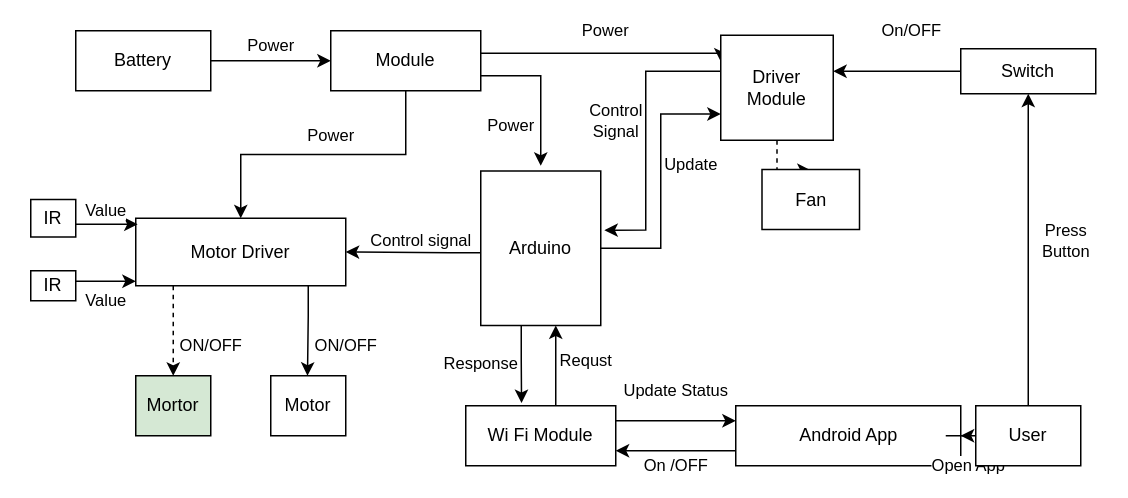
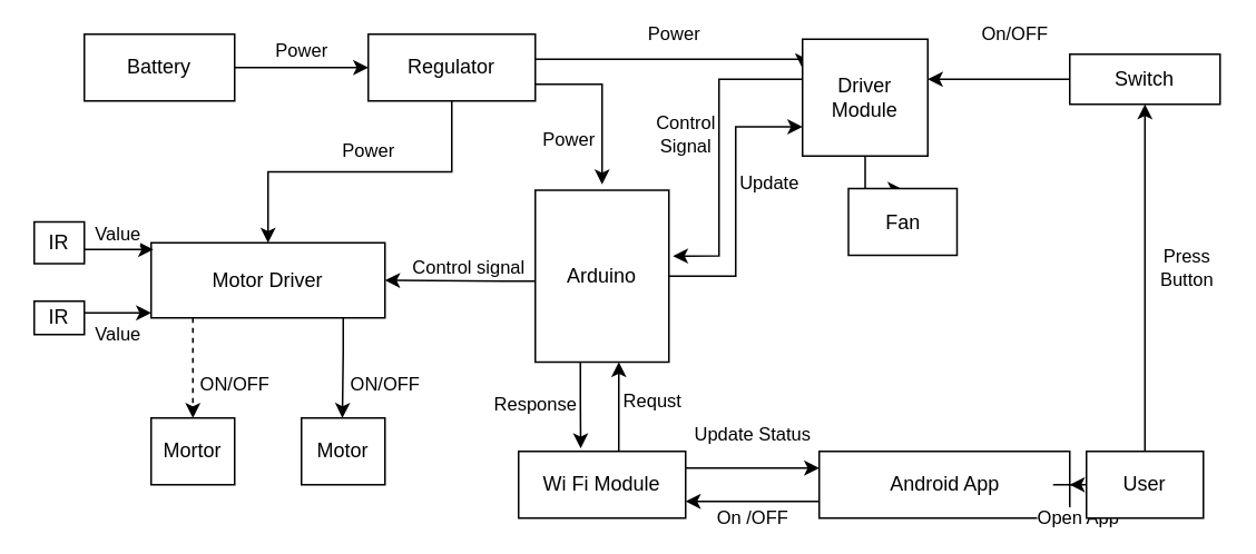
  <mxCell id="0" />
  <mxCell id="1" parent="0" />
  <mxCell id="2" value="ON/OFF" style="edgeStyle=orthogonalEdgeStyle;rounded=0;orthogonalLoop=1;jettySize=auto;html=1;entryX=0.5;entryY=0;entryDx=0;entryDy=0;dashed=1;" edge="1" parent="1" source="3" target="14"><mxGeometry x="0.333" y="25" relative="1" as="geometry"><Array as="points"><mxPoint x="115" y="210" /><mxPoint x="115" y="210" /></Array><mxPoint as="offset" /></mxGeometry></mxCell>
  <mxCell id="3" value="Motor Driver" style="rounded=0;whiteSpace=wrap;html=1;" vertex="1" parent="1"><mxGeometry x="90" y="145" width="140" height="45" as="geometry" /></mxCell>
  <mxCell id="4" value="On /OFF" style="edgeStyle=orthogonalEdgeStyle;rounded=0;orthogonalLoop=1;jettySize=auto;html=1;" edge="1" parent="1" source="5" target="12"><mxGeometry x="0.5" y="22" relative="1" as="geometry"><Array as="points"><mxPoint x="430" y="300" /><mxPoint x="430" y="300" /></Array><mxPoint x="20" y="-12" as="offset" /></mxGeometry></mxCell>
  <mxCell id="5" value="Android App" style="html=1;" vertex="1" parent="1"><mxGeometry x="490" y="270" width="150" height="40" as="geometry" /></mxCell>
  <mxCell id="6" value="Response" style="edgeStyle=orthogonalEdgeStyle;rounded=0;orthogonalLoop=1;jettySize=auto;html=1;entryX=0.372;entryY=-0.045;entryDx=0;entryDy=0;entryPerimeter=0;" edge="1" parent="1" source="9" target="12"><mxGeometry x="-0.087" y="-27" relative="1" as="geometry"><Array as="points"><mxPoint x="347" y="240" /><mxPoint x="347" y="240" /></Array><mxPoint y="1" as="offset" /></mxGeometry></mxCell>
  <mxCell id="7" value="Control signal" style="edgeStyle=orthogonalEdgeStyle;rounded=0;orthogonalLoop=1;jettySize=auto;html=1;entryX=1;entryY=0.5;entryDx=0;entryDy=0;" edge="1" parent="1" source="9" target="3"><mxGeometry x="-0.111" y="-8" relative="1" as="geometry"><Array as="points"><mxPoint x="300" y="168" /><mxPoint x="300" y="168" /></Array><mxPoint as="offset" /></mxGeometry></mxCell>
  <mxCell id="8" value="Update" style="edgeStyle=orthogonalEdgeStyle;rounded=0;orthogonalLoop=1;jettySize=auto;html=1;entryX=0;entryY=0.75;entryDx=0;entryDy=0;" edge="1" parent="1" source="9" target="23"><mxGeometry x="0.129" y="-20" relative="1" as="geometry"><mxPoint as="offset" /></mxGeometry></mxCell>
  <mxCell id="9" value="Arduino" style="rounded=0;whiteSpace=wrap;html=1;" vertex="1" parent="1"><mxGeometry x="320" y="113.5" width="80" height="103" as="geometry" /></mxCell>
  <mxCell id="10" value="Update Status" style="edgeStyle=orthogonalEdgeStyle;rounded=0;orthogonalLoop=1;jettySize=auto;html=1;entryX=0;entryY=0.25;entryDx=0;entryDy=0;" edge="1" parent="1" source="12" target="5"><mxGeometry y="20" relative="1" as="geometry"><Array as="points"><mxPoint x="420" y="280" /><mxPoint x="420" y="280" /></Array><mxPoint as="offset" /></mxGeometry></mxCell>
  <mxCell id="11" value="Requst" style="edgeStyle=orthogonalEdgeStyle;rounded=0;orthogonalLoop=1;jettySize=auto;html=1;" edge="1" parent="1" source="12" target="9"><mxGeometry x="0.121" y="-20" relative="1" as="geometry"><Array as="points"><mxPoint x="370" y="240" /><mxPoint x="370" y="240" /></Array><mxPoint as="offset" /></mxGeometry></mxCell>
  <mxCell id="12" value="Wi Fi Module" style="rounded=0;whiteSpace=wrap;html=1;" vertex="1" parent="1"><mxGeometry x="310" y="270" width="100" height="40" as="geometry" /></mxCell>
  <mxCell id="13" value="Motor" style="rounded=0;whiteSpace=wrap;html=1;" vertex="1" parent="1"><mxGeometry x="180" y="250" width="50" height="40" as="geometry" /></mxCell>
- <mxCell id="14" value="Mortor" style="rounded=0;whiteSpace=wrap;html=1;fillColor=#d5e8d4;" vertex="1" parent="1"><mxGeometry x="90" y="250" width="50" height="40" as="geometry" /></mxCell>
+ <mxCell id="14" value="Mortor" style="rounded=0;whiteSpace=wrap;html=1;" vertex="1" parent="1"><mxGeometry x="90" y="250" width="50" height="40" as="geometry" /></mxCell>
  <mxCell id="15" value="Power" style="edgeStyle=orthogonalEdgeStyle;rounded=0;orthogonalLoop=1;jettySize=auto;html=1;" edge="1" parent="1" source="16" target="20"><mxGeometry y="10" relative="1" as="geometry"><mxPoint as="offset" /></mxGeometry></mxCell>
  <mxCell id="16" value="Battery" style="rounded=0;whiteSpace=wrap;html=1;" vertex="1" parent="1"><mxGeometry x="50" y="20" width="90" height="40" as="geometry" /></mxCell>
  <mxCell id="17" value="Power" style="edgeStyle=orthogonalEdgeStyle;rounded=0;orthogonalLoop=1;jettySize=auto;html=1;" edge="1" parent="1" source="20"><mxGeometry x="0.455" y="-20" relative="1" as="geometry"><mxPoint x="360" y="110" as="targetPoint" /><Array as="points"><mxPoint x="360" y="50" /></Array><mxPoint as="offset" /></mxGeometry></mxCell>
  <mxCell id="18" value="Power" style="edgeStyle=orthogonalEdgeStyle;rounded=0;orthogonalLoop=1;jettySize=auto;html=1;" edge="1" parent="1" source="20" target="3"><mxGeometry x="-0.046" y="-13" relative="1" as="geometry"><mxPoint as="offset" /></mxGeometry></mxCell>
  <mxCell id="19" value="Power" style="edgeStyle=orthogonalEdgeStyle;rounded=0;orthogonalLoop=1;jettySize=auto;html=1;entryX=0;entryY=0.25;entryDx=0;entryDy=0;" edge="1" parent="1" source="20" target="23"><mxGeometry y="15" relative="1" as="geometry"><Array as="points"><mxPoint x="380" y="35" /><mxPoint x="380" y="35" /></Array><mxPoint as="offset" /></mxGeometry></mxCell>
- <mxCell id="20" value="Module" style="rounded=0;whiteSpace=wrap;html=1;" vertex="1" parent="1"><mxGeometry x="220" y="20" width="100" height="40" as="geometry" /></mxCell>
- <mxCell id="21" value="Turn ON" style="edgeStyle=orthogonalEdgeStyle;rounded=0;orthogonalLoop=1;jettySize=auto;html=1;dashed=1;" edge="1" parent="1" source="23" target="24"><mxGeometry x="-0.084" y="30" relative="1" as="geometry"><mxPoint as="offset" /></mxGeometry></mxCell>
+ <mxCell id="20" value="Regulator" style="rounded=0;whiteSpace=wrap;html=1;" vertex="1" parent="1"><mxGeometry x="220" y="20" width="100" height="40" as="geometry" /></mxCell>
+ <mxCell id="21" value="Turn ON" style="edgeStyle=orthogonalEdgeStyle;rounded=0;orthogonalLoop=1;jettySize=auto;html=1;" edge="1" parent="1" source="23" target="24"><mxGeometry x="-0.084" y="30" relative="1" as="geometry"><mxPoint as="offset" /></mxGeometry></mxCell>
  <mxCell id="22" value="Control&lt;br&gt;Signal&lt;br&gt;" style="edgeStyle=orthogonalEdgeStyle;rounded=0;orthogonalLoop=1;jettySize=auto;html=1;entryX=1.03;entryY=0.383;entryDx=0;entryDy=0;entryPerimeter=0;" edge="1" parent="1" source="23" target="9"><mxGeometry x="-0.457" y="39" relative="1" as="geometry"><mxPoint x="400" y="110" as="targetPoint" /><Array as="points"><mxPoint x="430" y="47" /><mxPoint x="430" y="153" /></Array><mxPoint x="-59" y="33" as="offset" /></mxGeometry></mxCell>
  <mxCell id="23" value="Driver Module" style="rounded=0;whiteSpace=wrap;html=1;" vertex="1" parent="1"><mxGeometry x="480" y="23" width="75" height="70" as="geometry" /></mxCell>
  <mxCell id="24" value="Fan" style="rounded=0;whiteSpace=wrap;html=1;" vertex="1" parent="1"><mxGeometry x="507.5" y="112.5" width="65" height="40" as="geometry" /></mxCell>
  <mxCell id="25" value="Value" style="edgeStyle=orthogonalEdgeStyle;rounded=0;orthogonalLoop=1;jettySize=auto;html=1;entryX=0;entryY=0.933;entryDx=0;entryDy=0;entryPerimeter=0;" edge="1" parent="1" source="26" target="3"><mxGeometry y="-13" relative="1" as="geometry"><Array as="points"><mxPoint x="60" y="187" /><mxPoint x="60" y="187" /></Array><mxPoint as="offset" /></mxGeometry></mxCell>
  <mxCell id="26" value="IR" style="rounded=0;whiteSpace=wrap;html=1;" vertex="1" parent="1"><mxGeometry x="20" y="180" width="30" height="20" as="geometry" /></mxCell>
  <mxCell id="27" value="Value" style="edgeStyle=orthogonalEdgeStyle;rounded=0;orthogonalLoop=1;jettySize=auto;html=1;entryX=0.009;entryY=0.089;entryDx=0;entryDy=0;entryPerimeter=0;exitX=1;exitY=0.75;exitDx=0;exitDy=0;" edge="1" parent="1" source="28" target="3"><mxGeometry x="0.494" y="9" relative="1" as="geometry"><mxPoint x="30" y="156" as="sourcePoint" /><Array as="points"><mxPoint x="30" y="151" /><mxPoint x="30" y="149" /></Array><mxPoint as="offset" /></mxGeometry></mxCell>
  <mxCell id="28" value="IR" style="rounded=0;whiteSpace=wrap;html=1;" vertex="1" parent="1"><mxGeometry x="20" y="132.5" width="30" height="25" as="geometry" /></mxCell>
  <mxCell id="29" value="ON/OFF" style="edgeStyle=orthogonalEdgeStyle;rounded=0;orthogonalLoop=1;jettySize=auto;html=1;entryX=0.5;entryY=0;entryDx=0;entryDy=0;" edge="1" parent="1"><mxGeometry x="0.333" y="25" relative="1" as="geometry"><mxPoint x="205" y="190" as="sourcePoint" /><mxPoint x="204.5" y="250" as="targetPoint" /><Array as="points"><mxPoint x="204.5" y="210" /><mxPoint x="204.5" y="210" /></Array><mxPoint as="offset" /></mxGeometry></mxCell>
  <mxCell id="30" value="On/OFF" style="edgeStyle=orthogonalEdgeStyle;rounded=0;orthogonalLoop=1;jettySize=auto;html=1;" edge="1" parent="1" source="31" target="23"><mxGeometry y="-29" relative="1" as="geometry"><Array as="points"><mxPoint x="620" y="47" /><mxPoint x="620" y="47" /></Array><mxPoint x="10" y="2" as="offset" /></mxGeometry></mxCell>
  <mxCell id="31" value="Switch" style="rounded=0;whiteSpace=wrap;html=1;" vertex="1" parent="1"><mxGeometry x="640" y="32" width="90" height="30" as="geometry" /></mxCell>
  <mxCell id="32" value="Press&lt;br&gt;Button&lt;br&gt;" style="edgeStyle=orthogonalEdgeStyle;rounded=0;orthogonalLoop=1;jettySize=auto;html=1;entryX=0.5;entryY=1;entryDx=0;entryDy=0;" edge="1" parent="1" source="34" target="31"><mxGeometry x="0.058" y="-25" relative="1" as="geometry"><mxPoint x="685" y="70" as="targetPoint" /><mxPoint as="offset" /></mxGeometry></mxCell>
  <mxCell id="33" value="Open App" style="edgeStyle=orthogonalEdgeStyle;rounded=0;orthogonalLoop=1;jettySize=auto;html=1;entryX=1;entryY=0.5;entryDx=0;entryDy=0;" edge="1" parent="1" source="34" target="5"><mxGeometry y="-20" relative="1" as="geometry"><mxPoint as="offset" /></mxGeometry></mxCell>
  <mxCell id="34" value="User" style="rounded=0;whiteSpace=wrap;html=1;" vertex="1" parent="1"><mxGeometry x="650" y="270" width="70" height="40" as="geometry" /></mxCell>
